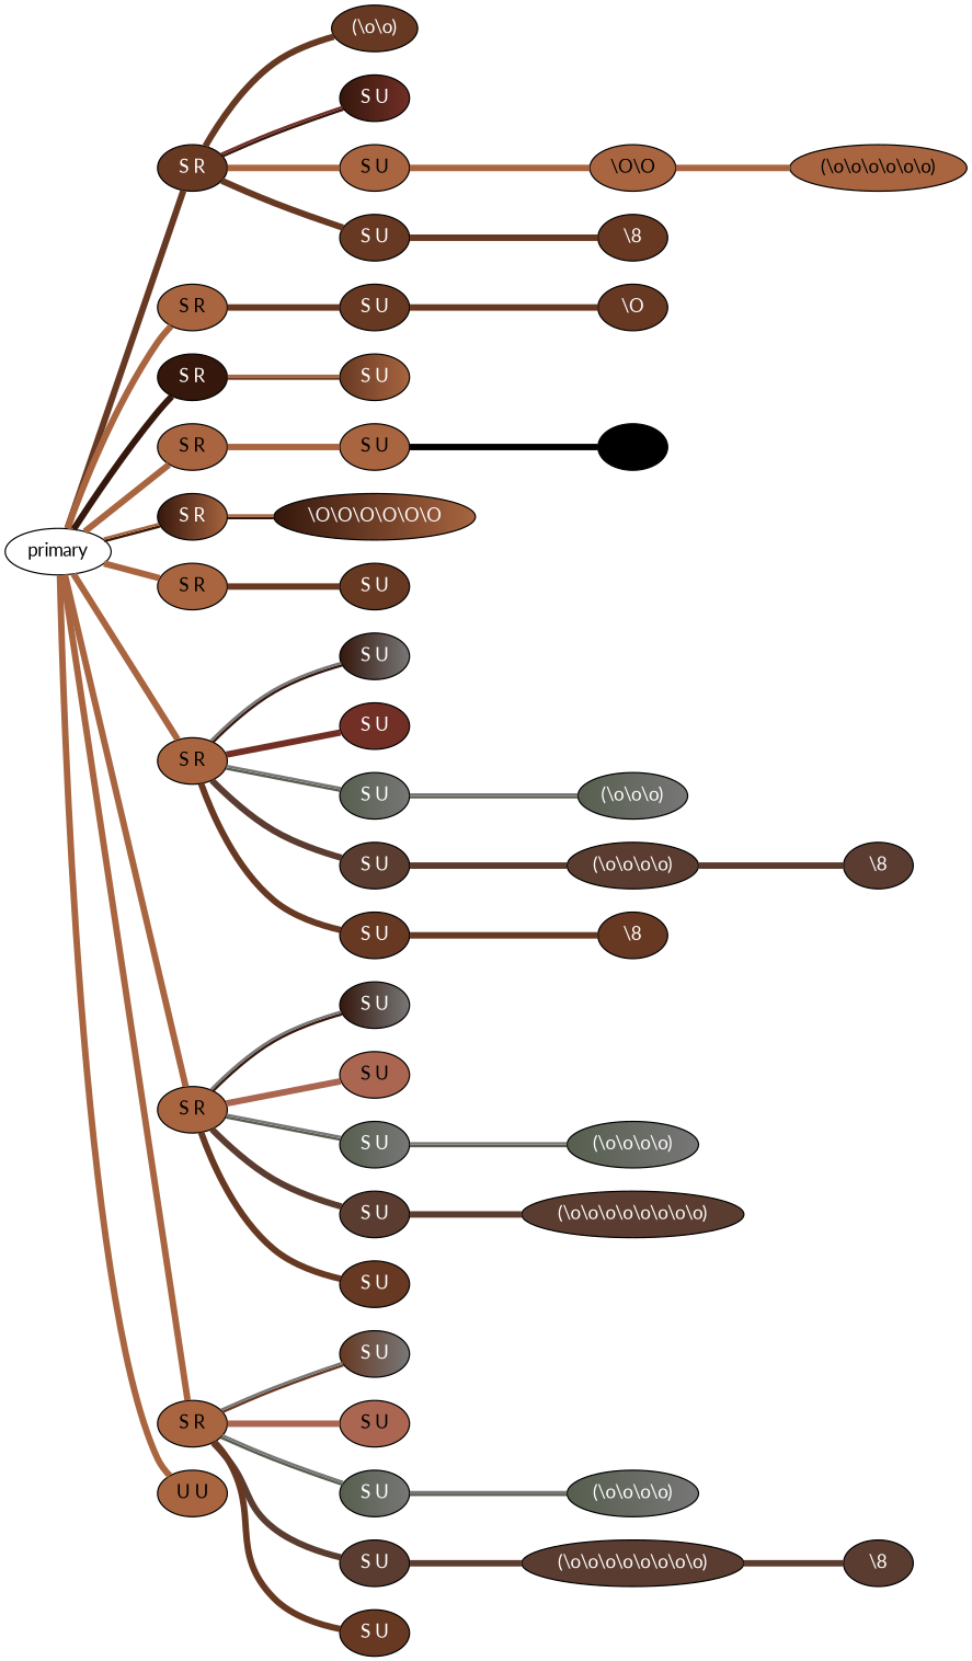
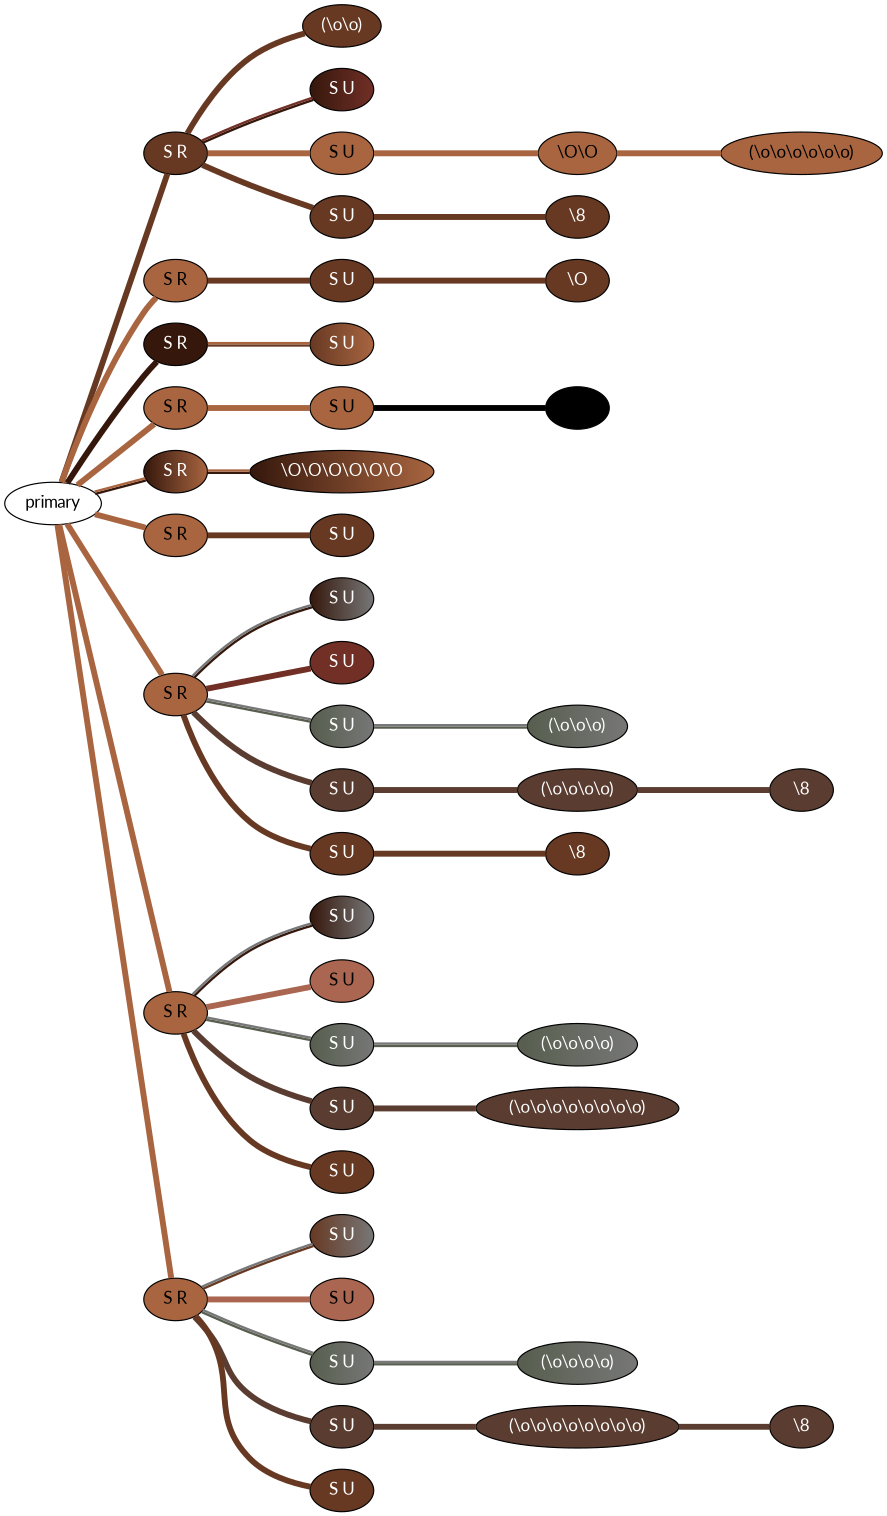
  graph {
    rankdir=LR
    fontname=Lato
    node [fillcolor="#673923" fontcolor="#ffffff" pendant_attach=U pendant_ply=S qtype=pendant_node style=filled fontname=Lato]
    edge [color="#673923" penwidth=5 qtype=pendant_link fontname=Lato]
    n1 [label="S R" pendant_attach=R pendant_colors="#673923" pendant_length=32.0]
    n2 [knot_position=14.5 knot_spin=Z knot_type=L knot_value=2 label="(\\o\\o)" qtype=knot_node pendant_attach="" pendant_ply=""]
    n3 [fillcolor="#35170C:#712F26" label="S U" pendant_colors="#35170C:#712F26" pendant_length=8.5]
    n4 [fillcolor="#A86540" fontcolor="#000000" label="S U" pendant_colors="#A86540" pendant_length=25.5]
    n5 [label="S U" pendant_colors="#673923" pendant_length=35.5]
    primary [fillcolor="" fontcolor="" pendant_attach="" pendant_ply="" qtype="" style=""]
    n7 [fillcolor="#A86540" fontcolor="#000000" label="S R" pendant_attach=R pendant_colors="#A86540" pendant_length=31.5]
    n8 [fillcolor="#35170C" label="S R" pendant_attach=R pendant_colors="#35170C" pendant_length=9.5]
    n9 [fillcolor="#A86540" fontcolor="#000000" label="S R" pendant_attach=R pendant_colors="#A86540" pendant_length=35.5]
    n10 [fillcolor="#35170C:#A86540" label="S R" pendant_attach=R pendant_colors="#35170C:#A86540" pendant_length=22.0]
    n11 [fillcolor="#A86540" fontcolor="#000000" label="S R" pendant_attach=R pendant_colors="#A86540" pendant_length=31.5]
    n12 [fillcolor="#A86540" fontcolor="#000000" label="S R" pendant_attach=R pendant_colors="#A86540" pendant_length=36.0]
    n13 [fillcolor="#A86540" fontcolor="#000000" label="S R" pendant_attach=R pendant_colors="#A86540" pendant_length=33.5]
    n14 [fillcolor="#A86540" fontcolor="#000000" label="S R" pendant_attach=R pendant_colors="#A86540" pendant_length=31.0]
-   n15 [fillcolor="#A86540" fontcolor="#000000" label="U U" pendant_colors="#A86540" pendant_length=0.0 pendant_ply=U]
    n16 [fillcolor="#A86540" fontcolor="#000000" knot_position=6.0 knot_spin=Z knot_type=S knot_value=2 label="\\O\\O" qtype=knot_node pendant_attach="" pendant_ply=""]
    n17 [fillcolor="#A86540" fontcolor="#000000" knot_position=12.5 knot_spin=Z knot_type=L knot_value=6 label="(\\o\\o\\o\\o\\o\\o)" qtype=knot_node pendant_attach="" pendant_ply=""]
    n18 [knot_position=13.0 knot_spin=Z knot_type=E knot_value=1 label="\\8" qtype=knot_node pendant_attach="" pendant_ply=""]
    n19 [label="S U" pendant_colors="#673923" pendant_length=17.0]
    n20 [knot_position=7.5 knot_spin=Z knot_type=S knot_value=1 label="\\O" qtype=knot_node pendant_attach="" pendant_ply=""]
    n21 [fillcolor="#673923:#A86540" label="S U" pendant_colors="#673923:#A86540" pendant_length=35.0]
    n22 [fillcolor="#A86540" fontcolor="#000000" label="S U" pendant_colors="#A86540" pendant_length=32.5]
    n23 [fillcolor="#000000" label=" " pendant_colors="#000000" pendant_attach="" pendant_ply=""]
    n24 [fillcolor="#35170C:#A86540" knot_position=7.5 knot_spin=Z knot_type=S knot_value=6 label="\\O\\O\\O\\O\\O\\O" qtype=knot_node pendant_attach="" pendant_ply=""]
    n25 [label="S U" pendant_colors="#673923" pendant_length=32.5]
    n26 [fillcolor="#35170C:#777777" label="S U" pendant_colors="#35170C:#777777" pendant_length=37.5]
    n27 [fillcolor="#712F26" label="S U" pendant_colors="#712F26" pendant_length=10.0]
    n28 [fillcolor="#575E4E:#777777" label="S U" pendant_colors="#575E4E:#777777" pendant_length=27.0]
    n29 [fillcolor="#5A3D30" label="S U" pendant_colors="#5A3D30" pendant_length=29.0]
    n30 [label="S U" pendant_colors="#673923" pendant_length=33.0]
    n31 [fillcolor="#575E4E:#777777" knot_position=12.5 knot_spin=Z knot_type=L knot_value=3 label="(\\o\\o\\o)" qtype=knot_node pendant_attach="" pendant_ply=""]
    n32 [fillcolor="#5A3D30" knot_position=11.0 knot_spin=Z knot_type=L knot_value=4 label="(\\o\\o\\o\\o)" qtype=knot_node pendant_attach="" pendant_ply=""]
    n33 [fillcolor="#5A3D30" knot_position=11.0 knot_spin=Z knot_type=E knot_value=1 label="\\8" qtype=knot_node pendant_attach="" pendant_ply=""]
    n34 [knot_position=10.0 knot_spin=Z knot_type=E knot_value=1 label="\\8" qtype=knot_node pendant_attach="" pendant_ply=""]
    n35 [fillcolor="#35170C:#777777" label="S U" pendant_colors="#35170C:#777777" pendant_length=31.5]
    n36 [fillcolor="#AA6651" fontcolor="#000000" label="S U" pendant_colors="#AA6651" pendant_length=38.0]
    n37 [fillcolor="#575E4E:#777777" label="S U" pendant_colors="#575E4E:#777777" pendant_length=26.5]
    n38 [fillcolor="#5A3D30" label="S U" pendant_colors="#5A3D30" pendant_length=27.5]
    n39 [label="S U" pendant_colors="#673923" pendant_length=33.0]
    n40 [fillcolor="#575E4E:#777777" knot_position=11.5 knot_spin=Z knot_type=L knot_value=4 label="(\\o\\o\\o\\o)" qtype=knot_node pendant_attach="" pendant_ply=""]
    n41 [fillcolor="#5A3D30" knot_position=11.0 knot_spin=Z knot_type=L knot_value=8 label="(\\o\\o\\o\\o\\o\\o\\o\\o)" qtype=knot_node pendant_attach="" pendant_ply=""]
    n42 [fillcolor="#673923:#777777" label="S U" pendant_colors="#673923:#777777" pendant_length=36.5]
    n43 [fillcolor="#AA6651" fontcolor="#000000" label="S U" pendant_colors="#AA6651" pendant_length=31.0]
    n44 [fillcolor="#575E4E:#777777" label="S U" pendant_colors="#575E4E:#777777" pendant_length=29.5]
    n45 [fillcolor="#5A3D30" label="S U" pendant_colors="#5A3D30" pendant_length=25.5]
    n46 [label="S U" pendant_colors="#673923" pendant_length=32.0]
    n47 [fillcolor="#575E4E:#777777" knot_position=12.0 knot_spin=Z knot_type=L knot_value=4 label="(\\o\\o\\o\\o)" qtype=knot_node pendant_attach="" pendant_ply=""]
    n48 [fillcolor="#5A3D30" knot_position=11.5 knot_spin=Z knot_type=L knot_value=8 label="(\\o\\o\\o\\o\\o\\o\\o\\o)" qtype=knot_node pendant_attach="" pendant_ply=""]
    n49 [fillcolor="#5A3D30" knot_position=11.5 knot_spin=Z knot_type=E knot_value=1 label="\\8" qtype=knot_node pendant_attach="" pendant_ply=""]
    n1 -- n2 [qtype=knot_link]
    n1 -- n3 [color="#35170C:#712F26" penwidth=2]
    n1 -- n4 [color="#A86540"]
    n1 -- n5
    n4 -- n16 [color="#A86540" qtype=knot_link]
    n5 -- n18 [qtype=knot_link]
    primary -- n1
    primary -- n7 [color="#A86540"]
    primary -- n8 [color="#35170C"]
    primary -- n9 [color="#A86540"]
    primary -- n10 [color="#35170C:#A86540" penwidth=2]
    primary -- n11 [color="#A86540"]
    primary -- n12 [color="#A86540"]
    primary -- n13 [color="#A86540"]
    primary -- n14 [color="#A86540"]
-   primary -- n15 [color="#A86540"]
    n7 -- n19
    n8 -- n21 [color="#673923:#A86540" penwidth=2]
    n9 -- n22 [color="#A86540"]
    n10 -- n24 [color="#35170C:#A86540" penwidth=2 qtype=knot_link]
    n11 -- n25
    n12 -- n26 [color="#35170C:#777777" penwidth=2]
    n12 -- n27 [color="#712F26"]
    n12 -- n28 [color="#575E4E:#777777" penwidth=2]
    n12 -- n29 [color="#5A3D30"]
    n12 -- n30
    n13 -- n35 [color="#35170C:#777777" penwidth=2]
    n13 -- n36 [color="#AA6651"]
    n13 -- n37 [color="#575E4E:#777777" penwidth=2]
    n13 -- n38 [color="#5A3D30"]
    n13 -- n39
    n14 -- n42 [color="#673923:#777777" penwidth=2]
    n14 -- n43 [color="#AA6651"]
    n14 -- n44 [color="#575E4E:#777777" penwidth=2]
    n14 -- n45 [color="#5A3D30"]
    n14 -- n46
    n16 -- n17 [color="#A86540" qtype=knot_link]
    n19 -- n20 [qtype=knot_link]
    n22 -- n23 [color="#000000"]
    n28 -- n31 [color="#575E4E:#777777" penwidth=2 qtype=knot_link]
    n29 -- n32 [color="#5A3D30" qtype=knot_link]
    n30 -- n34 [qtype=knot_link]
    n32 -- n33 [color="#5A3D30" qtype=knot_link]
    n37 -- n40 [color="#575E4E:#777777" penwidth=2 qtype=knot_link]
    n38 -- n41 [color="#5A3D30" qtype=knot_link]
    n44 -- n47 [color="#575E4E:#777777" penwidth=2 qtype=knot_link]
    n45 -- n48 [color="#5A3D30" qtype=knot_link]
    n48 -- n49 [color="#5A3D30" qtype=knot_link]
  }
